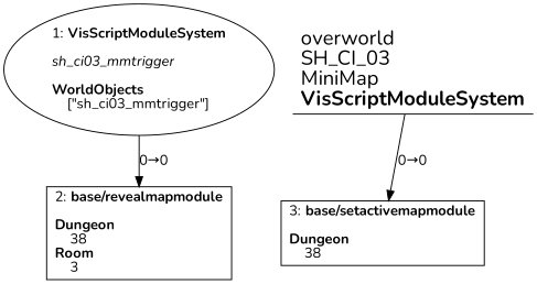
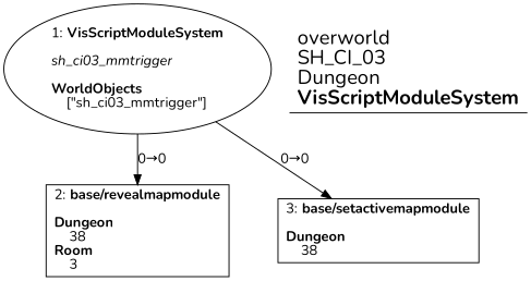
  digraph {
    fontname=Nunito
    splines=spline
    node [fontname=Nunito shape=box]
    edge [fontname=Nunito]
    n1 [label=<1: <b>VisScriptModuleSystem</b><br/><br/><i>sh_ci03_mmtrigger<br align="left"/></i><br align="left"/><b>WorldObjects</b><br align="left"/>    [&quot;sh_ci03_mmtrigger&quot;]<br align="left"/>> shape=oval]
    n2 [label=<2: <b>base/revealmapmodule</b><br/><br/><b>Dungeon</b><br align="left"/>    38<br align="left"/><b>Room</b><br align="left"/>    3<br align="left"/>>]
    n3 [label=<3: <b>base/setactivemapmodule</b><br/><br/><b>Dungeon</b><br align="left"/>    38<br align="left"/>>]
-   n4 [label=<<font point-size="20">overworld<br align="left"/>SH_CI_03<br align="left"/>MiniMap<br align="left"/><b>VisScriptModuleSystem</b><br align="left"/></font>> shape=underline]
+   n4 [label=<<font point-size="20">overworld<br align="left"/>SH_CI_03<br align="left"/>Dungeon<br align="left"/><b>VisScriptModuleSystem</b><br align="left"/></font>> shape=underline]
    n1 -> n2 [label="0→0"]
-   n4 -> n3 [label="0→0"]
+   n1 -> n3 [label="0→0"]
  }
